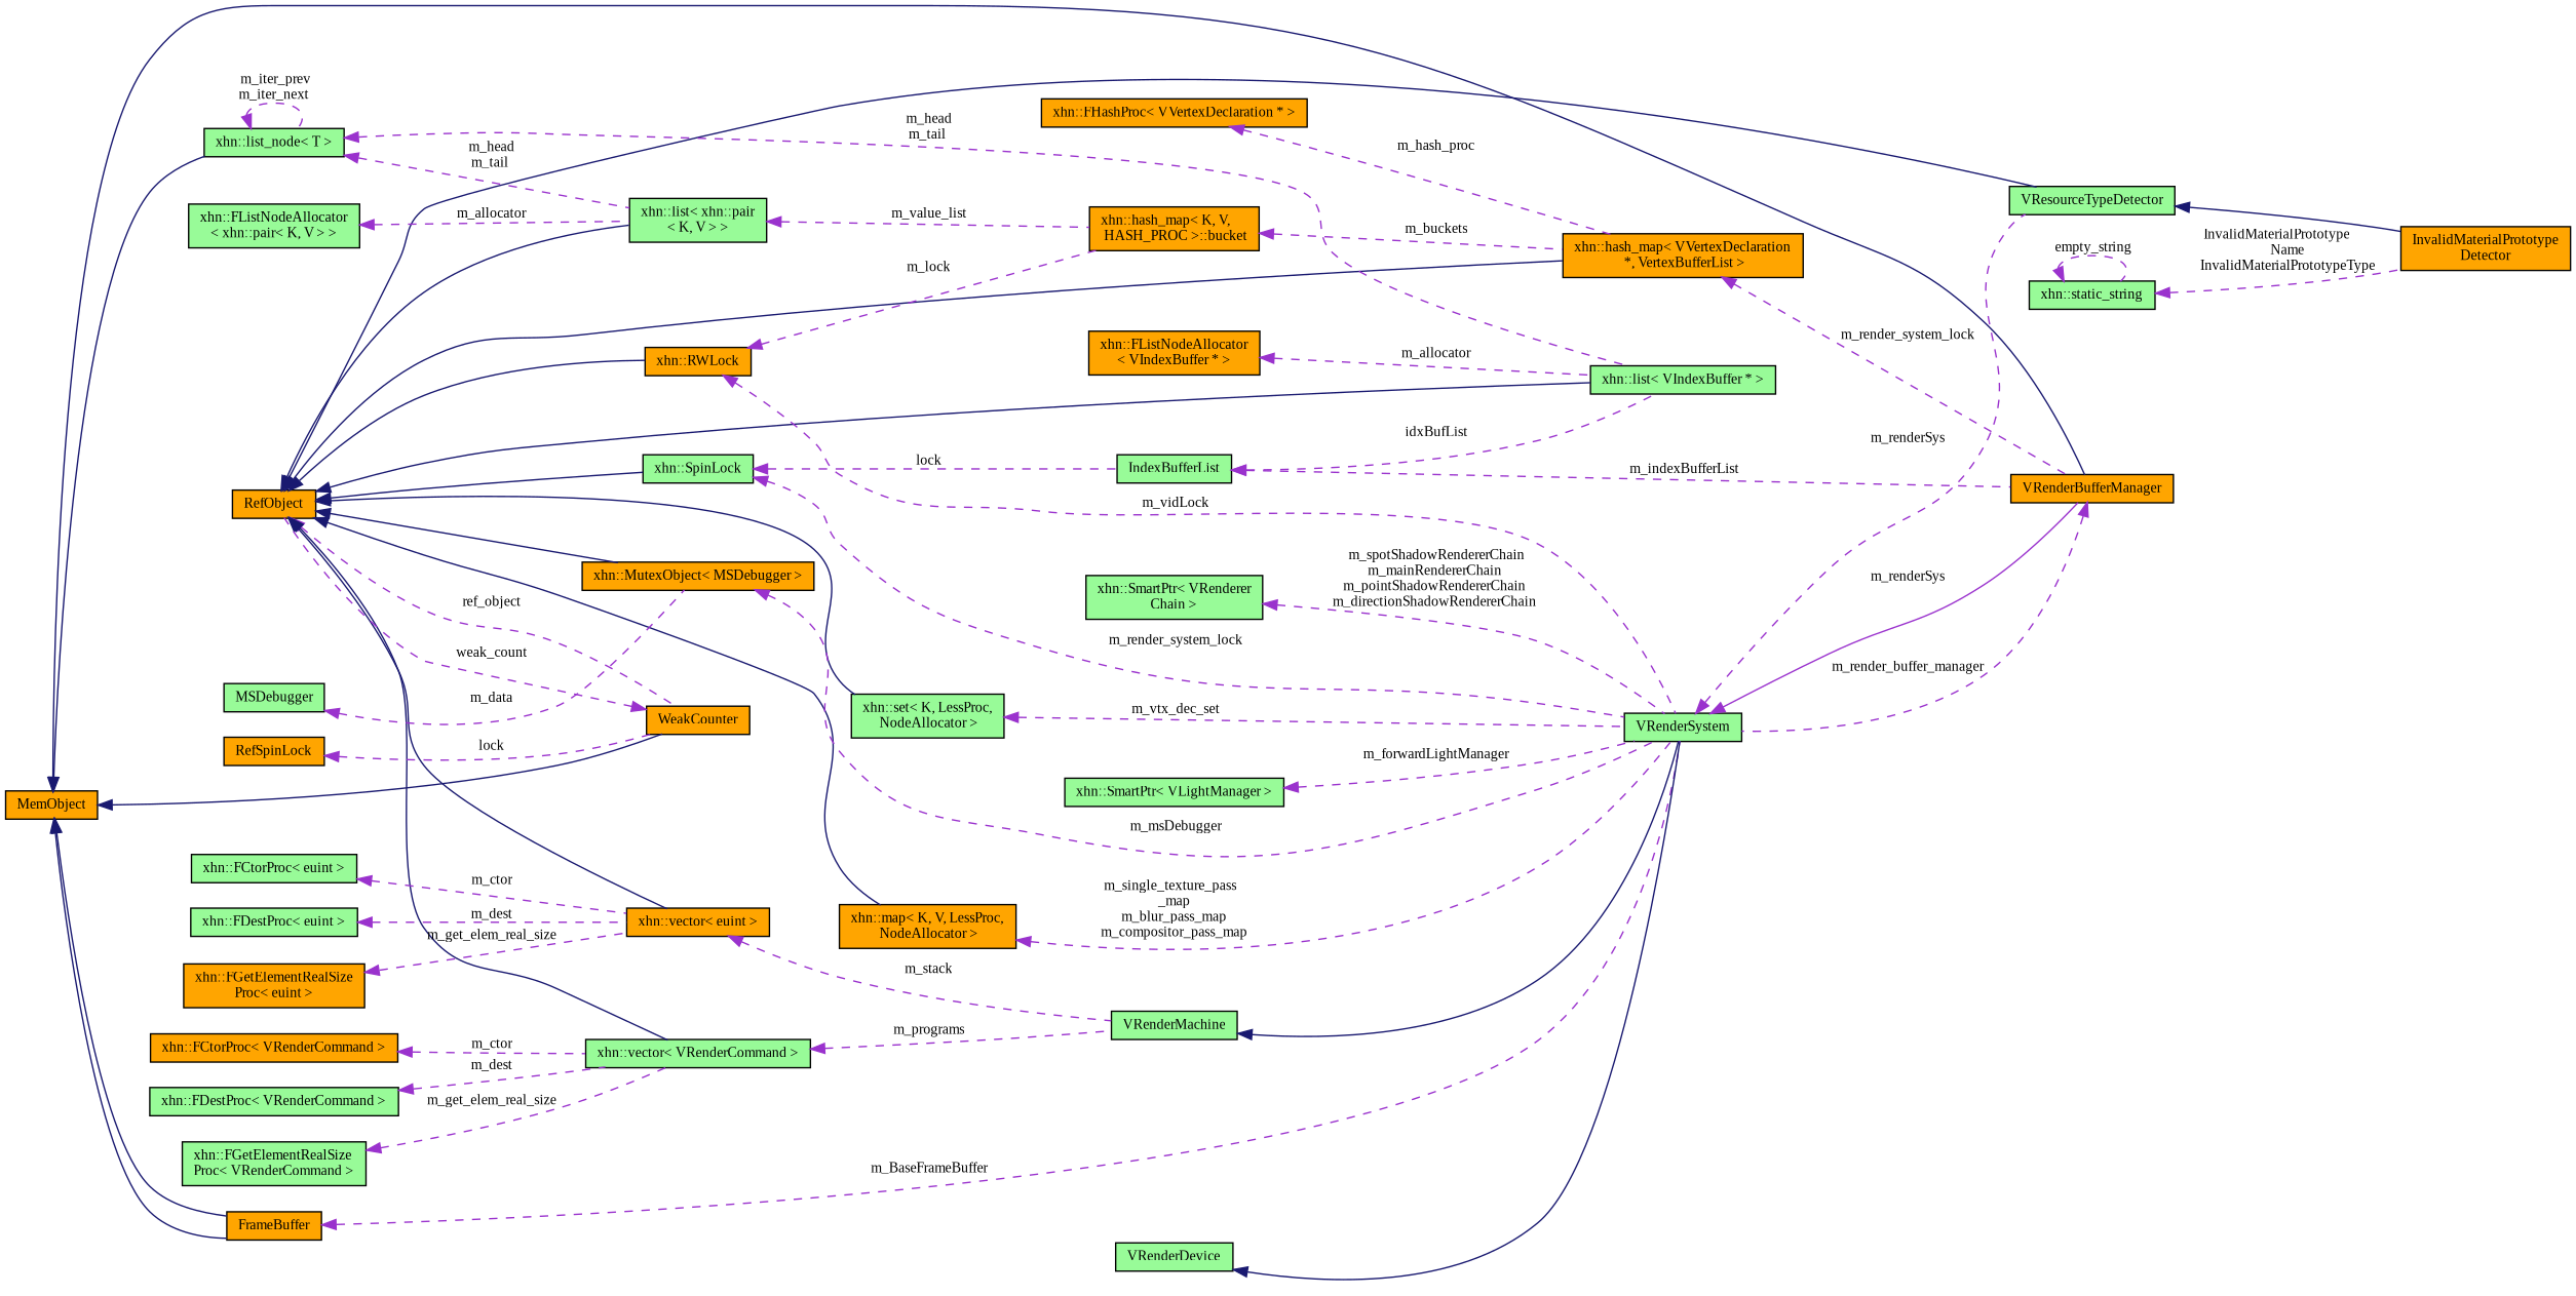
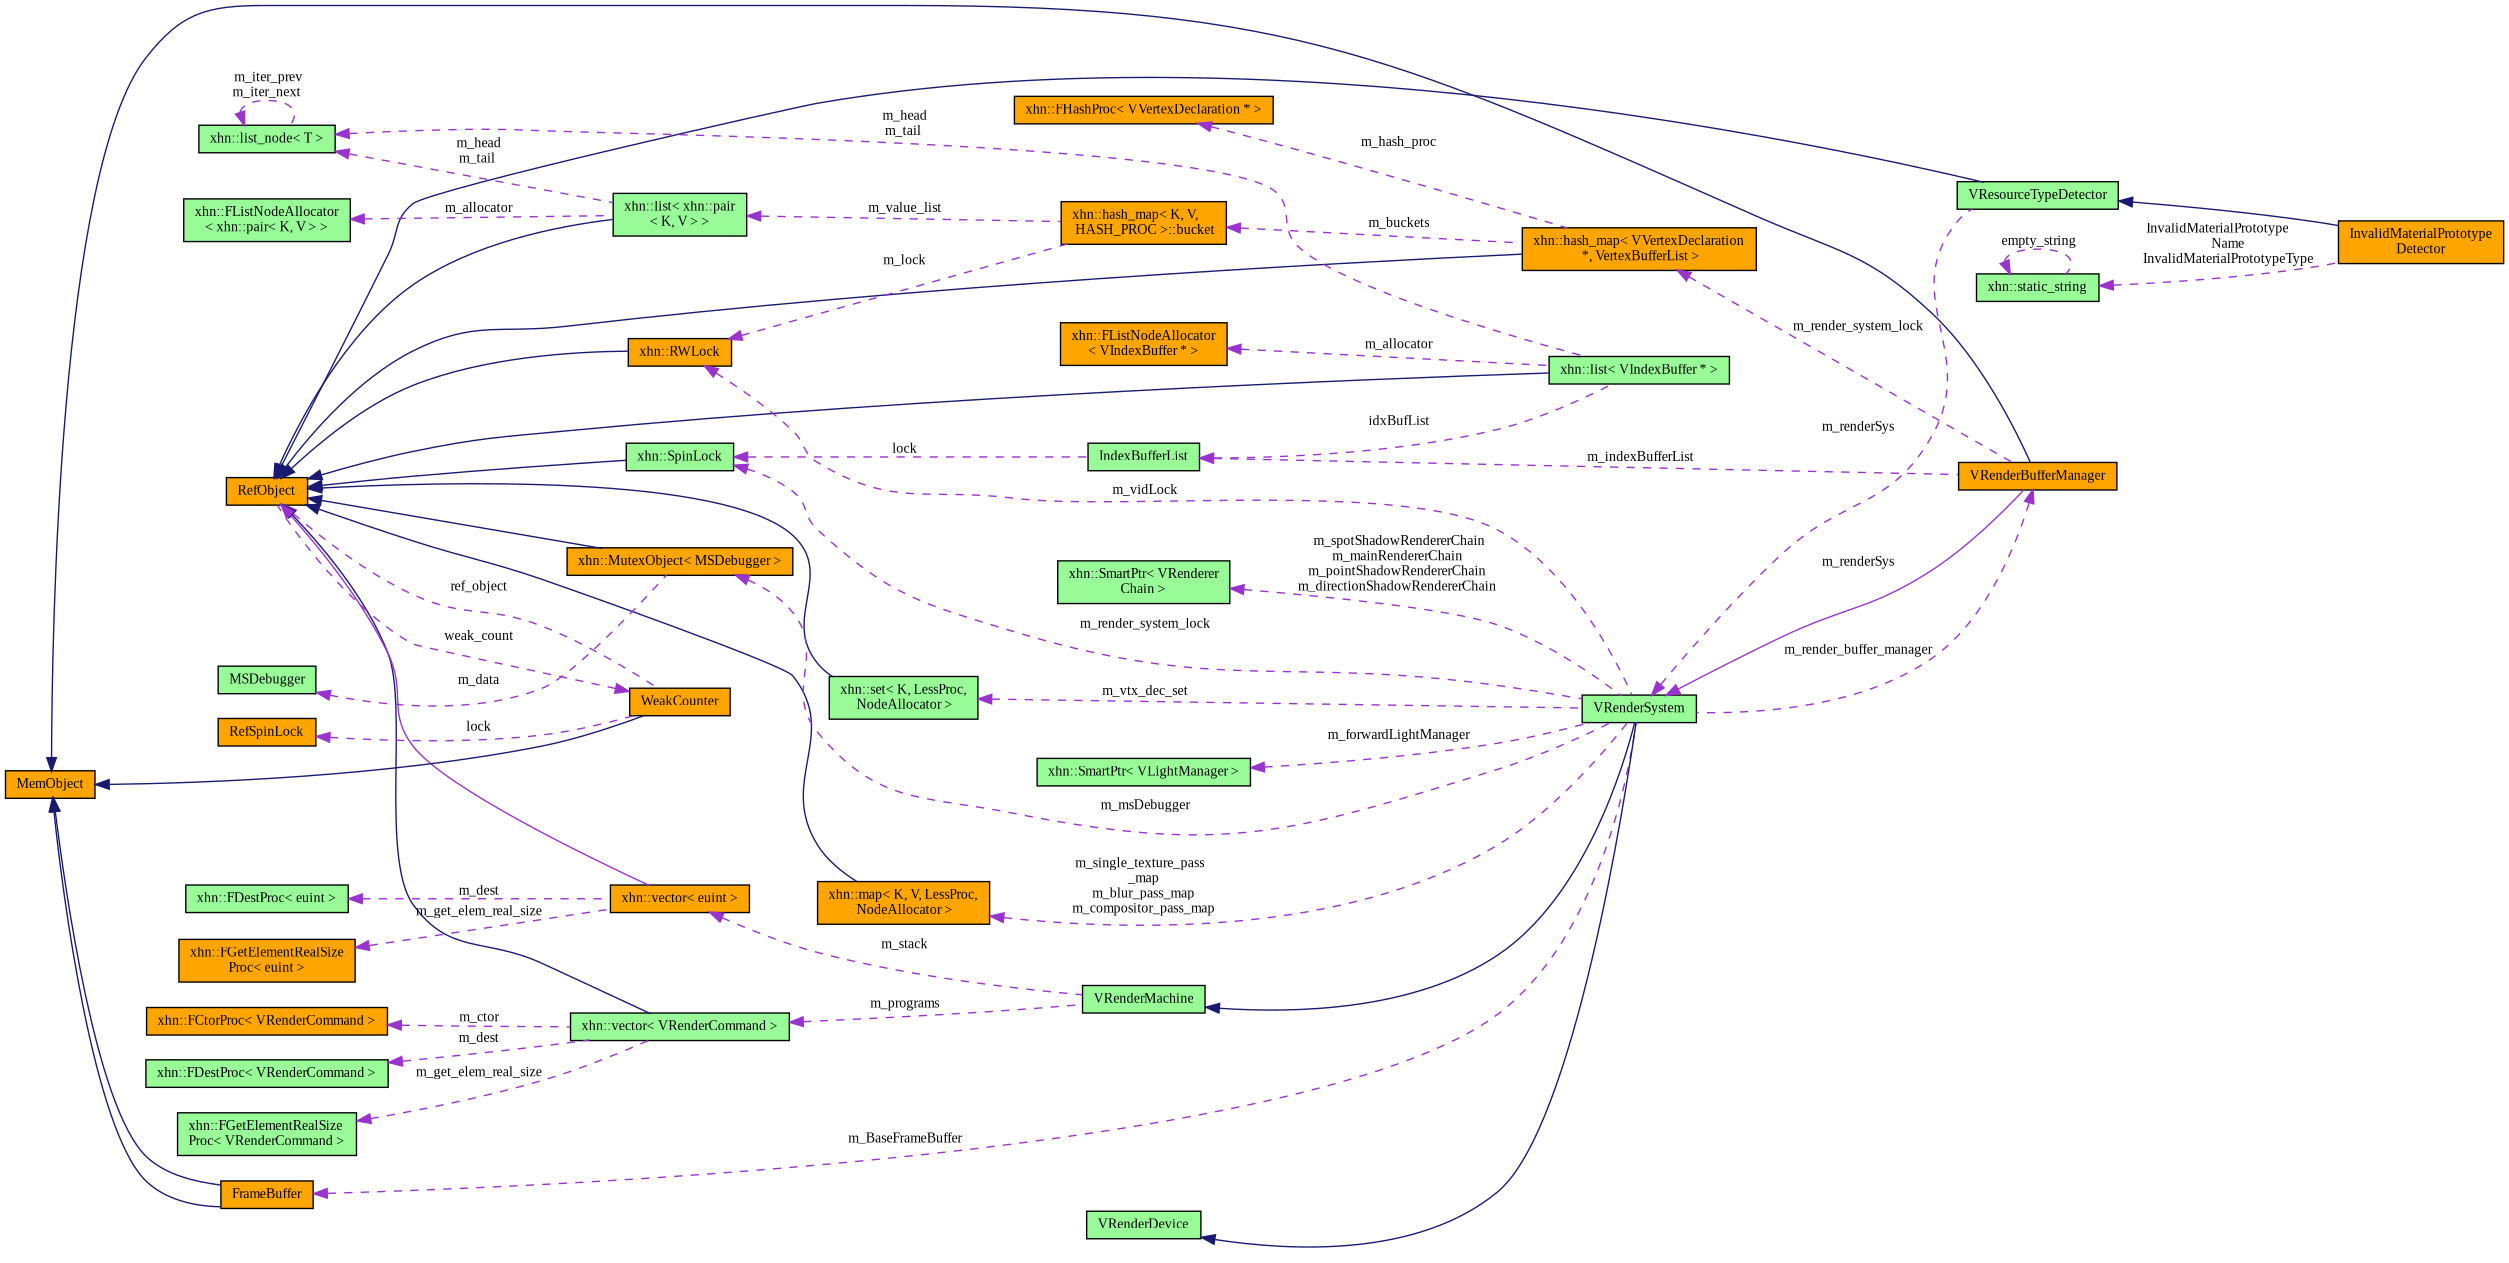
  digraph {
    fontname="Liberation Serif"
    rankdir=LR
    node [color=black fillcolor=palegreen fontname="Liberation Serif" fontsize=10 shape=record style=filled]
    edge [color=darkorchid3 dir=back fontname="Liberation Serif" fontsize=10 labelfontname=Helvetica labelfontsize=10 style=dashed]
    n1 [fillcolor=orange fontcolor=black height=0.2 label="InvalidMaterialPrototype\lDetector" width=0.4]
    n2 [height=0.2 label=VResourceTypeDetector width=0.4]
    n3 [fillcolor=orange height=0.2 label=RefObject width=0.4]
    n4 [fillcolor=orange height=0.2 label=WeakCounter width=0.4]
    n5 [height=0.2 label="xhn::vector\< VRenderCommand \>" width=0.4]
    n6 [fillcolor=orange height=0.2 label="xhn::vector\< euint \>" width=0.4]
    n7 [fillcolor=orange height=0.2 label="xhn::RWLock" width=0.4]
    n8 [fillcolor=orange height=0.2 label="xhn::hash_map\< VVertexDeclaration\l *, VertexBufferList \>" width=0.4]
    n9 [height=0.2 label="xhn::list\< xhn::pair\l\< K, V \> \>" width=0.4]
    n10 [height=0.2 label="xhn::SpinLock" width=0.4]
    n11 [height=0.2 label="xhn::list\< VIndexBuffer * \>" width=0.4]
    n12 [fillcolor=orange height=0.2 label="xhn::MutexObject\< MSDebugger \>" width=0.4]
    n13 [fillcolor=orange height=0.2 label="xhn::map\< K, V, LessProc,\l NodeAllocator \>" width=0.4]
    n14 [height=0.2 label="xhn::set\< K, LessProc,\l NodeAllocator \>" width=0.4]
    n15 [height=0.2 label=VRenderMachine width=0.4]
    n16 [height=0.2 label=VRenderSystem width=0.4]
    n17 [fillcolor=orange height=0.2 label="xhn::hash_map\< K, V,\l HASH_PROC \>::bucket" width=0.4]
    n18 [fillcolor=orange height=0.2 label=VRenderBufferManager width=0.4]
    n19 [height=0.2 label=IndexBufferList width=0.4]
    n20 [fillcolor=orange height=0.2 label=MemObject width=0.4]
    n21 [height=0.2 label="xhn::list_node\< T \>" width=0.4]
    n22 [fillcolor=orange height=0.2 label=FrameBuffer width=0.4]
    n23 [fillcolor=orange height=0.2 label=RefSpinLock width=0.4]
    n24 [fillcolor=orange height=0.2 label="xhn::FCtorProc\< VRenderCommand \>" width=0.4]
    n25 [height=0.2 label="xhn::FDestProc\< VRenderCommand \>" width=0.4]
    n26 [height=0.2 label="xhn::FGetElementRealSize\lProc\< VRenderCommand \>" width=0.4]
    n27 [fillcolor=orange height=0.2 label="xhn::FGetElementRealSize\lProc\< euint \>" width=0.4]
-   n28 [height=0.2 label="xhn::FCtorProc\< euint \>" width=0.4]
    n29 [height=0.2 label="xhn::FDestProc\< euint \>" width=0.4]
    n30 [height=0.2 label=VRenderDevice width=0.4]
    n31 [fillcolor=orange height=0.2 label="xhn::FHashProc\< VVertexDeclaration * \>" width=0.4]
    n32 [height=0.2 label="xhn::FListNodeAllocator\l\< xhn::pair\< K, V \> \>" width=0.4]
    n33 [fillcolor=orange height=0.2 label="xhn::FListNodeAllocator\l\< VIndexBuffer * \>" width=0.4]
    n34 [height=0.2 label=MSDebugger width=0.4]
    n35 [height=0.2 label="xhn::SmartPtr\< VRenderer\lChain \>" width=0.4]
    n36 [height=0.2 label="xhn::SmartPtr\< VLightManager \>" width=0.4]
    n37 [height=0.2 label="xhn::static_string" width=0.4]
    n2 -> n1 [color=midnightblue style=solid]
    n3 -> n2 [color=midnightblue style=solid]
    n3 -> n4 [label=" ref_object"]
    n3 -> n5 [color=midnightblue style=solid]
-   n3 -> n6 [color=midnightblue style=solid]
+   n3 -> n6 [style=solid]
    n3 -> n7 [color=midnightblue style=solid]
    n3 -> n8 [color=midnightblue style=solid]
    n3 -> n9 [color=midnightblue style=solid]
    n3 -> n10 [color=midnightblue style=solid]
    n3 -> n11 [color=midnightblue style=solid]
    n3 -> n12 [color=midnightblue style=solid]
    n3 -> n13 [color=midnightblue style=solid]
    n3 -> n14 [color=midnightblue style=solid]
    n4 -> n3 [label=" weak_count"]
    n5 -> n15 [label=" m_programs"]
    n6 -> n15 [label=" m_stack"]
    n7 -> n16 [label=" m_vidLock"]
    n7 -> n17 [label=" m_lock"]
    n8 -> n18 [label=" m_render_system_lock"]
    n9 -> n17 [label=" m_value_list"]
    n10 -> n16 [label=" m_render_system_lock"]
    n10 -> n19 [label=" lock"]
    n12 -> n16 [label=" m_msDebugger"]
    n13 -> n16 [label=" m_single_texture_pass\l_map\nm_blur_pass_map\nm_compositor_pass_map"]
    n14 -> n16 [label=" m_vtx_dec_set"]
    n15 -> n16 [color=midnightblue style=solid]
    n16 -> n2 [label=" m_renderSys"]
    n16 -> n18 [label=" m_renderSys" style=solid]
    n17 -> n8 [label=" m_buckets"]
    n18 -> n16 [label=" m_render_buffer_manager"]
    n19 -> n11 [label=" idxBufList"]
    n19 -> n18 [label=" m_indexBufferList"]
    n20 -> n4 [color=midnightblue style=solid]
    n20 -> n18 [color=midnightblue style=solid]
-   n20 -> n21 [color=midnightblue style=solid]
    n20 -> n22 [color=midnightblue style=solid]
    n20 -> n22 [color=midnightblue style=solid]
    n21 -> n9 [label=" m_head\nm_tail"]
    n21 -> n11 [label=" m_head\nm_tail"]
    n21 -> n21 [label=" m_iter_prev\nm_iter_next"]
    n22 -> n16 [label=" m_BaseFrameBuffer"]
    n23 -> n4 [label=" lock"]
    n24 -> n5 [label=" m_ctor"]
    n25 -> n5 [label=" m_dest"]
    n26 -> n5 [label=" m_get_elem_real_size"]
    n27 -> n6 [label=" m_get_elem_real_size"]
-   n28 -> n6 [label=" m_ctor"]
    n29 -> n6 [label=" m_dest"]
    n30 -> n16 [color=midnightblue style=solid]
    n31 -> n8 [label=" m_hash_proc"]
    n32 -> n9 [label=" m_allocator"]
    n33 -> n11 [label=" m_allocator"]
    n34 -> n12 [label=" m_data"]
    n35 -> n16 [label=" m_spotShadowRendererChain\nm_mainRendererChain\nm_pointShadowRendererChain\nm_directionShadowRendererChain"]
    n36 -> n16 [label=" m_forwardLightManager"]
    n37 -> n1 [label=" InvalidMaterialPrototype\lName\nInvalidMaterialPrototypeType"]
    n37 -> n37 [label=" empty_string"]
  }
